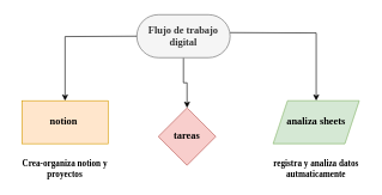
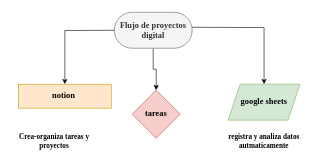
  <mxCell id="0" />
  <mxCell id="1" parent="0" />
  <mxCell id="2" style="edgeStyle=orthogonalEdgeStyle;rounded=0;orthogonalLoop=1;jettySize=auto;html=1;exitX=0.5;exitY=1;exitDx=0;exitDy=0;" edge="1" parent="1" source="3" target="7"><mxGeometry relative="1" as="geometry" /></mxCell>
- <mxCell id="3" value="&lt;font style=&quot;font-size: 14px;&quot; face=&quot;Comic Sans MS&quot;&gt;&lt;b style=&quot;&quot;&gt;Flujo de trabajo&lt;/b&gt;&lt;/font&gt;&lt;div&gt;&lt;font style=&quot;font-size: 14px;&quot; face=&quot;Comic Sans MS&quot;&gt;&lt;b style=&quot;&quot;&gt;digital&lt;/b&gt;&lt;/font&gt;&lt;/div&gt;" style="rounded=1;whiteSpace=wrap;html=1;labelBackgroundColor=none;arcSize=50;fillColor=#f5f5f5;fontColor=#333333;strokeColor=#666666;" vertex="1" parent="1"><mxGeometry x="190" y="20" width="130" height="60" as="geometry" /></mxCell>
+ <mxCell id="3" value="&lt;font style=&quot;font-size: 14px;&quot; face=&quot;Comic Sans MS&quot;&gt;&lt;b style=&quot;&quot;&gt;Flujo de proyectos&lt;/b&gt;&lt;/font&gt;&lt;div&gt;&lt;font style=&quot;font-size: 14px;&quot; face=&quot;Comic Sans MS&quot;&gt;&lt;b style=&quot;&quot;&gt;digital&lt;/b&gt;&lt;/font&gt;&lt;/div&gt;" style="rounded=1;whiteSpace=wrap;html=1;labelBackgroundColor=none;arcSize=50;fillColor=#f5f5f5;fontColor=#333333;strokeColor=#666666;" vertex="1" parent="1"><mxGeometry x="190" y="20" width="130" height="60" as="geometry" /></mxCell>
  <mxCell id="4" style="edgeStyle=orthogonalEdgeStyle;rounded=0;orthogonalLoop=1;jettySize=auto;html=1;entryX=0.5;entryY=0;entryDx=0;entryDy=0;" edge="1" parent="1" target="6"><mxGeometry relative="1" as="geometry"><mxPoint x="190" y="50" as="sourcePoint" /></mxGeometry></mxCell>
  <mxCell id="5" style="edgeStyle=orthogonalEdgeStyle;rounded=0;orthogonalLoop=1;jettySize=auto;html=1;entryX=0.5;entryY=0;entryDx=0;entryDy=0;" edge="1" parent="1" target="8"><mxGeometry relative="1" as="geometry"><mxPoint x="320" y="45" as="sourcePoint" /></mxGeometry></mxCell>
- <mxCell id="6" value="&lt;font&gt;&lt;b&gt;notion&amp;nbsp;&lt;/b&gt;&lt;/font&gt;" style="rounded=0;whiteSpace=wrap;html=1;fontFamily=Comic Sans MS;fontSize=14;labelBackgroundColor=none;fillColor=#ffe6cc;strokeColor=#d79b00;" vertex="1" parent="1"><mxGeometry x="30" y="140" width="120" height="60" as="geometry" /></mxCell>
+ <mxCell id="6" value="&lt;font&gt;&lt;b&gt;notion&amp;nbsp;&lt;/b&gt;&lt;/font&gt;" style="rounded=0;whiteSpace=wrap;html=1;fontFamily=Comic Sans MS;fontSize=14;labelBackgroundColor=none;fillColor=#ffe6cc;strokeColor=#d79b00;" vertex="1" parent="1"><mxGeometry x="30" y="140" width="155" height="40" as="geometry" /></mxCell>
  <mxCell id="7" value="&lt;b&gt;tareas&lt;/b&gt;" style="rhombus;whiteSpace=wrap;html=1;fontSize=14;fontFamily=Comic Sans MS;rounded=0;labelBackgroundColor=none;fillColor=#f8cecc;strokeColor=#b85450;" vertex="1" parent="1"><mxGeometry x="220" y="150" width="80" height="80" as="geometry" /></mxCell>
- <mxCell id="8" value="&lt;b&gt;analiza sheets&lt;/b&gt;" style="shape=parallelogram;perimeter=parallelogramPerimeter;whiteSpace=wrap;html=1;fixedSize=1;fontSize=14;fontFamily=Comic Sans MS;rounded=0;labelBackgroundColor=none;fillColor=#d5e8d4;strokeColor=#82b366;" vertex="1" parent="1"><mxGeometry x="380" y="140" width="120" height="60" as="geometry" /></mxCell>
- <mxCell id="9" value="Crea-organiza notion y proyectos" style="text;html=1;align=center;verticalAlign=middle;whiteSpace=wrap;rounded=0;fontStyle=1;fontFamily=Comic Sans MS;" vertex="1" parent="1"><mxGeometry x="20" y="220" width="140" height="30" as="geometry" /></mxCell>
+ <mxCell id="8" value="&lt;b&gt;google sheets&lt;/b&gt;" style="shape=parallelogram;perimeter=parallelogramPerimeter;whiteSpace=wrap;html=1;fixedSize=1;fontSize=14;fontFamily=Comic Sans MS;rounded=0;labelBackgroundColor=none;fillColor=#d5e8d4;strokeColor=#82b366;" vertex="1" parent="1"><mxGeometry x="380" y="140" width="120" height="60" as="geometry" /></mxCell>
+ <mxCell id="9" value="Crea-organiza tareas y proyectos" style="text;html=1;align=center;verticalAlign=middle;whiteSpace=wrap;rounded=0;fontStyle=1;fontFamily=Comic Sans MS;" vertex="1" parent="1"><mxGeometry x="20" y="220" width="140" height="30" as="geometry" /></mxCell>
  <mxCell id="10" value="registra y analiza datos autmaticamente" style="text;html=1;align=center;verticalAlign=middle;whiteSpace=wrap;rounded=0;fontFamily=Comic Sans MS;fontStyle=1" vertex="1" parent="1"><mxGeometry x="370" y="220" width="140" height="30" as="geometry" /></mxCell>
